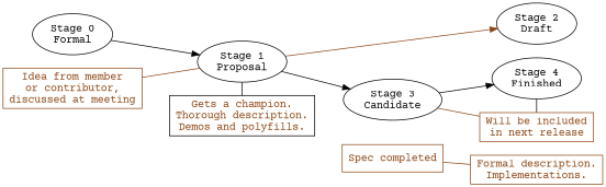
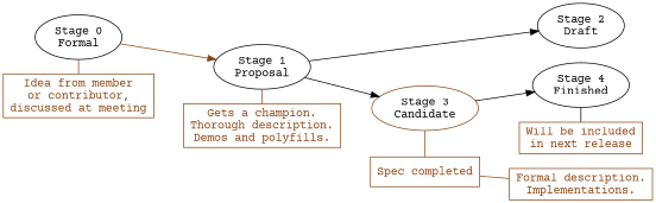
  digraph {
    fontname="Courier Prime"
    rankdir=LR
    node [fontname="Courier Prime"]
    edge [arrowhead=none fontname="Courier Prime"]
    n1 [label="Stage 0\nFormal"]
    n2 [color=chocolate4 fontcolor=chocolate4 label="Idea from member\nor contributor,\ndiscussed at meeting" shape=rectangle]
    n3 [label="Stage 1\nProposal"]
-   n4 [color=black fontcolor=chocolate4 label="Gets a champion.\nThorough description.\nDemos and polyfills." shape=rectangle]
+   n4 [color=chocolate4 fontcolor=chocolate4 label="Gets a champion.\nThorough description.\nDemos and polyfills." shape=rectangle]
    n5 [label="Stage 2\nDraft"]
    n6 [color=chocolate4 fontcolor=chocolate4 label="Formal description.\nImplementations." shape=rectangle]
-   n7 [label="Stage 3\nCandidate"]
+   n7 [label="Stage 3\nCandidate" color=chocolate4]
    n8 [color=chocolate4 fontcolor=chocolate4 label="Spec completed" shape=rectangle]
    n9 [label="Stage 4\nFinished"]
    n10 [color=chocolate4 fontcolor=chocolate4 label="Will be included\nin next release" shape=rectangle]
    subgraph sub_1 {
      rank=same
      n1
      n2
    }
    subgraph sub_2 {
      rank=same
      n3
      n4
    }
    subgraph sub_3 {
      rank=same
      n5
      n6
    }
    subgraph sub_4 {
      rank=same
      n7
      n8
    }
    subgraph sub_5 {
      rank=same
      n9
      n10
    }
-   n3 -> n2 [color=chocolate4]
-   n1 -> n3 [arrowhead=""]
-   n3 -> n4 [color=black]
-   n3 -> n5 [color=chocolate4 arrowhead=""]
+   n1 -> n2 [color=chocolate4]
+   n1 -> n3 [color=chocolate4 arrowhead=""]
+   n3 -> n4 [color=chocolate4]
+   n3 -> n5 [arrowhead=""]
    n3 -> n7 [arrowhead=""]
-   n7 -> n10 [color=chocolate4]
+   n7 -> n8 [color=chocolate4]
    n7 -> n9 [arrowhead=""]
    n8 -> n6 [color=chocolate4]
    n9 -> n10 [color=black]
  }
